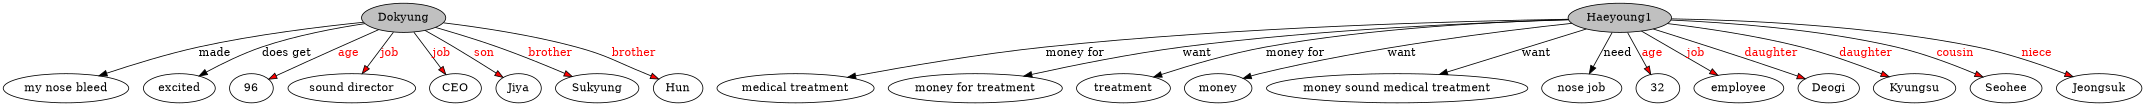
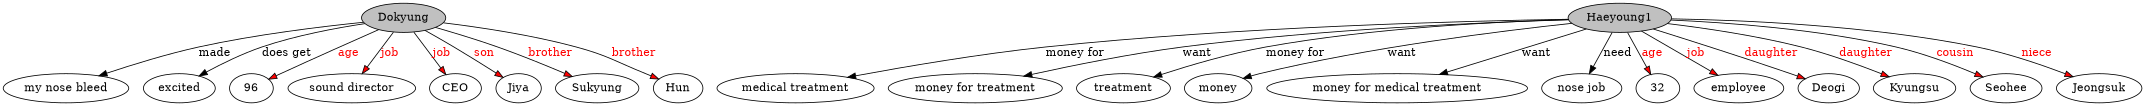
  digraph {
    edge [fillcolor=red fontcolor=red style=filled]
    n1 [fillcolor=gray label=Dokyung style=filled]
    n2 [label="my nose bleed"]
    n3 [label=excited]
    n4 [label=96]
    n5 [label="sound director"]
    n6 [label=CEO]
    n7 [label=Jiya]
    n8 [label=Sukyung]
    n9 [label=Hun]
    n10 [fillcolor=gray label=Haeyoung1 style=filled]
    n11 [label="medical treatment"]
    n12 [label="money for treatment"]
    n13 [label=treatment]
    n14 [label=money]
-   n15 [label="money sound medical treatment"]
+   n15 [label="money for medical treatment"]
    n16 [label="nose job"]
    n17 [label=32]
    n18 [label=employee]
    n19 [label=Deogi]
    n20 [label=Kyungsu]
    n21 [label=Seohee]
    n22 [label=Jeongsuk]
    n1 -> n2 [label=made fillcolor="" fontcolor="" style=""]
    n1 -> n3 [label="does get" fillcolor="" fontcolor="" style=""]
    n1 -> n4 [label=age]
    n1 -> n5 [label=job]
    n1 -> n6 [label=job]
    n1 -> n7 [label=son]
    n1 -> n8 [label=brother]
    n1 -> n9 [label=brother]
    n10 -> n11 [label="money for" fillcolor="" fontcolor="" style=""]
    n10 -> n12 [label=want fillcolor="" fontcolor="" style=""]
    n10 -> n13 [label="money for" fillcolor="" fontcolor="" style=""]
    n10 -> n14 [label=want fillcolor="" fontcolor="" style=""]
    n10 -> n15 [label=want fillcolor="" fontcolor="" style=""]
    n10 -> n16 [label=need fillcolor="" fontcolor="" style=""]
    n10 -> n17 [label=age]
    n10 -> n18 [label=job]
    n10 -> n19 [label=daughter]
    n10 -> n20 [label=daughter]
    n10 -> n21 [label=cousin]
    n10 -> n22 [label=niece]
  }
